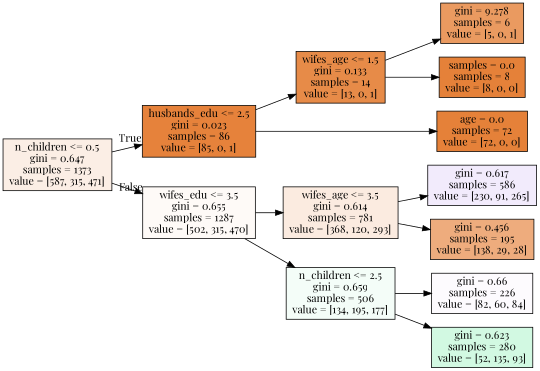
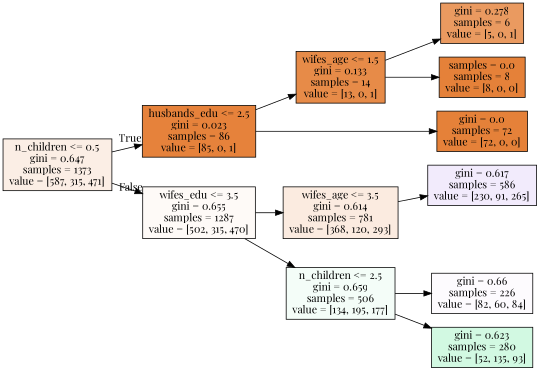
  digraph {
    fontname="Playfair Display"
    rankdir=LR
    ranksep=equally
    splines=polyline
    node [color=black fillcolor="#e58139ff" fontname="Playfair Display" shape=box style=filled]
    edge [fontname="Playfair Display"]
    n1 [fillcolor="#e5813921" label="n_children <= 0.5\ngini = 0.647\nsamples = 1373\nvalue = [587, 315, 471]"]
    n2 [fillcolor="#e58139fc" label="husbands_edu <= 2.5\ngini = 0.023\nsamples = 86\nvalue = [85, 0, 1]"]
    n3 [fillcolor="#e581390a" label="wifes_edu <= 3.5\ngini = 0.655\nsamples = 1287\nvalue = [502, 315, 470]"]
    n4 [fillcolor="#e58139eb" label="wifes_age <= 1.5\ngini = 0.133\nsamples = 14\nvalue = [13, 0, 1]"]
    n5 [fillcolor="#e5813927" label="wifes_age <= 3.5\ngini = 0.614\nsamples = 781\nvalue = [368, 120, 293]"]
    n6 [fillcolor="#39e5810e" label="n_children <= 2.5\ngini = 0.659\nsamples = 506\nvalue = [134, 195, 177]"]
-   n7 [fillcolor="#e58139cc" label="gini = 9.278\nsamples = 6\nvalue = [5, 0, 1]"]
+   n7 [fillcolor="#e58139cc" label="gini = 0.278\nsamples = 6\nvalue = [5, 0, 1]"]
    n8 [label="samples = 0.0\nsamples = 8\nvalue = [8, 0, 0]"]
-   n9 [label="age = 0.0\nsamples = 72\nvalue = [72, 0, 0]"]
+   n9 [label="gini = 0.0\nsamples = 72\nvalue = [72, 0, 0]"]
    n10 [fillcolor="#8139e519" label="gini = 0.617\nsamples = 586\nvalue = [230, 91, 265]"]
-   n11 [fillcolor="#e58139a7" label="gini = 0.456\nsamples = 195\nvalue = [138, 29, 28]"]
    n12 [fillcolor="#8139e504" label="gini = 0.66\nsamples = 226\nvalue = [82, 60, 84]"]
    n13 [fillcolor="#39e58139" label="gini = 0.623\nsamples = 280\nvalue = [52, 135, 93]"]
    subgraph sub_1 {
      rank=same
      n1
    }
    subgraph sub_2 {
      rank=same
      n2
      n3
    }
    subgraph sub_3 {
      rank=same
      n4
      n5
      n6
    }
    subgraph sub_4 {
      rank=same
      n7
      n8
      n9
      n10
-     n11
      n12
      n13
    }
    n1 -> n2 [headlabel=True labelangle=45 labeldistance=2.5]
    n1 -> n3 [headlabel=False labelangle=-45 labeldistance=2.5]
    n2 -> n4
    n2 -> n9
    n3 -> n5
    n3 -> n6
    n4 -> n7
    n4 -> n8
    n5 -> n10
-   n5 -> n11
    n6 -> n12
    n6 -> n13
  }
